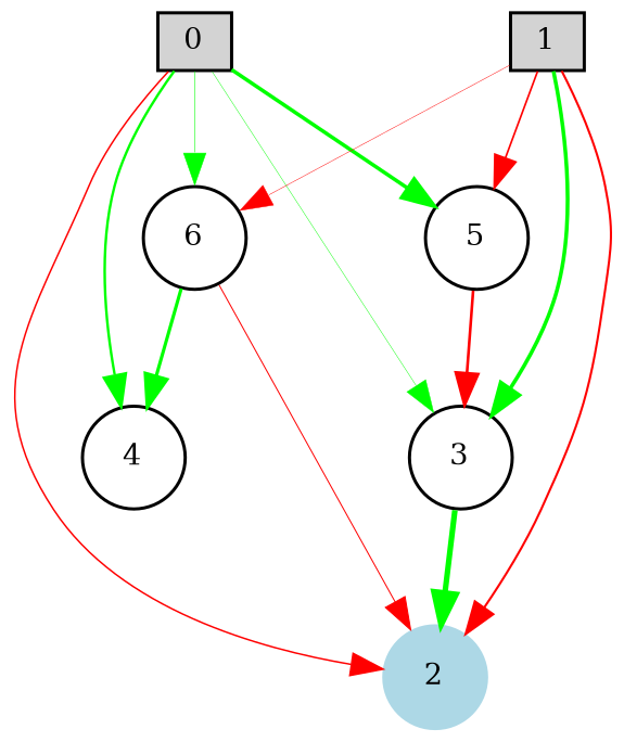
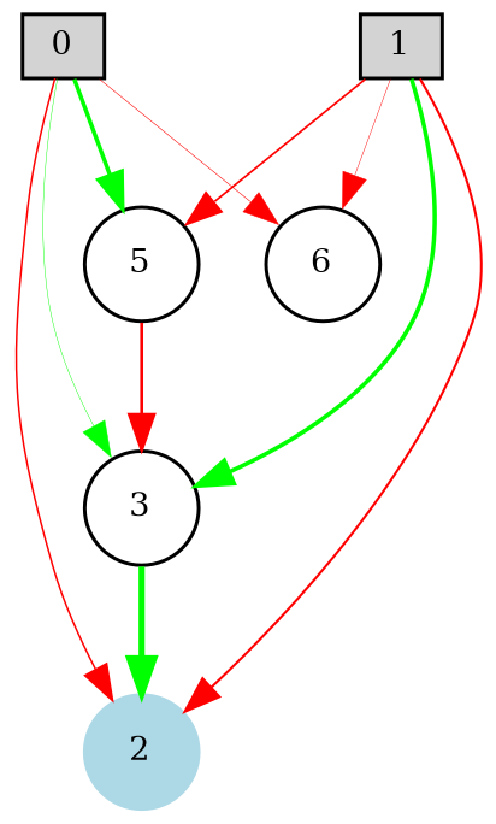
  digraph {
    node [fontsize=9 shape=circle]
    edge [color=red style=solid]
    0 [height=0.2 shape=box style=filled width=0.2]
    2 [color=lightblue height=0.2 style=filled width=0.2]
    3 [height=0.2 width=0.2]
-   4 [height=0.2 width=0.2]
    5 [height=0.2 width=0.2]
    6 [height=0.2 width=0.2]
    1 [height=0.2 shape=box style=filled width=0.2]
    0 -> 2 [penwidth=0.5003673597755107]
    0 -> 3 [color=green penwidth=0.14714424469233667]
-   0 -> 4 [color=green penwidth=0.7985567937922188]
    0 -> 5 [color=green penwidth=1.1654524189764706]
-   0 -> 6 [color=green penwidth=0.18273436223161635]
+   0 -> 6 [penwidth=0.18273436223161635]
    3 -> 2 [color=green penwidth=1.7485075557829093]
    5 -> 3 [penwidth=0.869907227980792]
-   6 -> 2 [penwidth=0.33494285716708727]
-   6 -> 4 [color=green penwidth=1.0523487116893726]
    1 -> 2 [penwidth=0.6930543733782933]
    1 -> 3 [color=green penwidth=1.192133204631889]
    1 -> 5 [penwidth=0.5584797337015074]
    1 -> 6 [penwidth=0.15170864388202962]
  }
